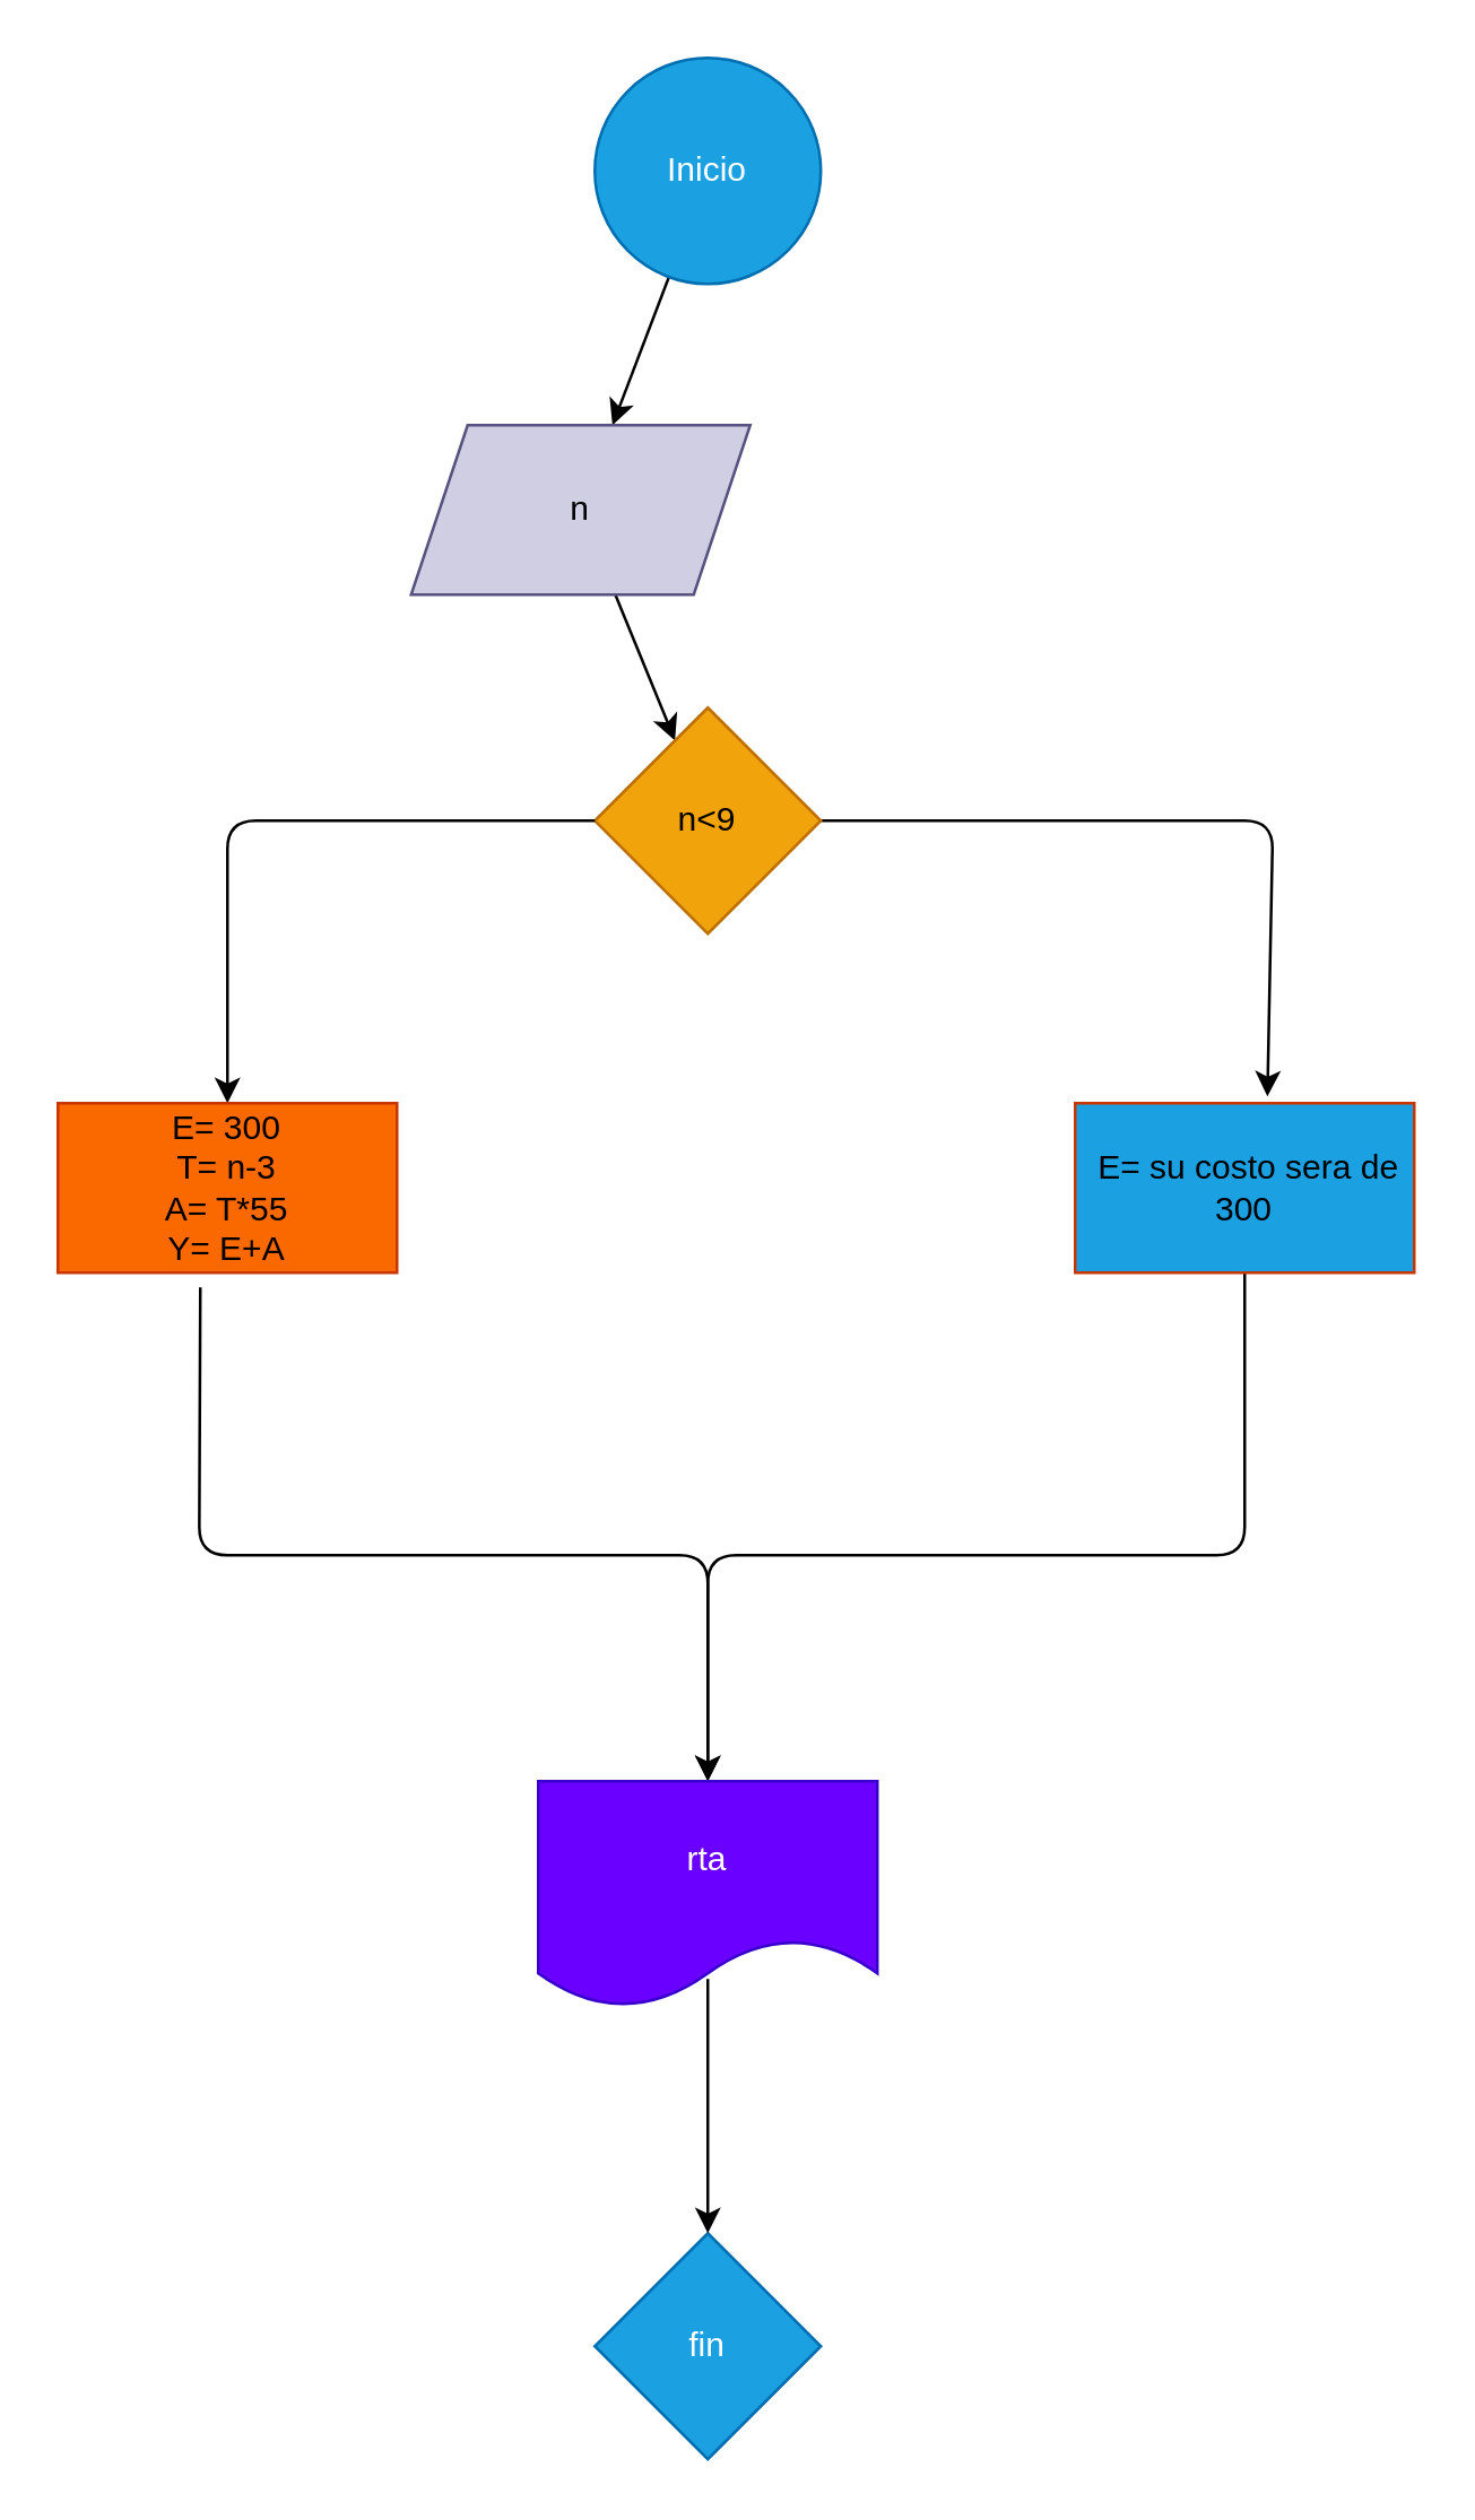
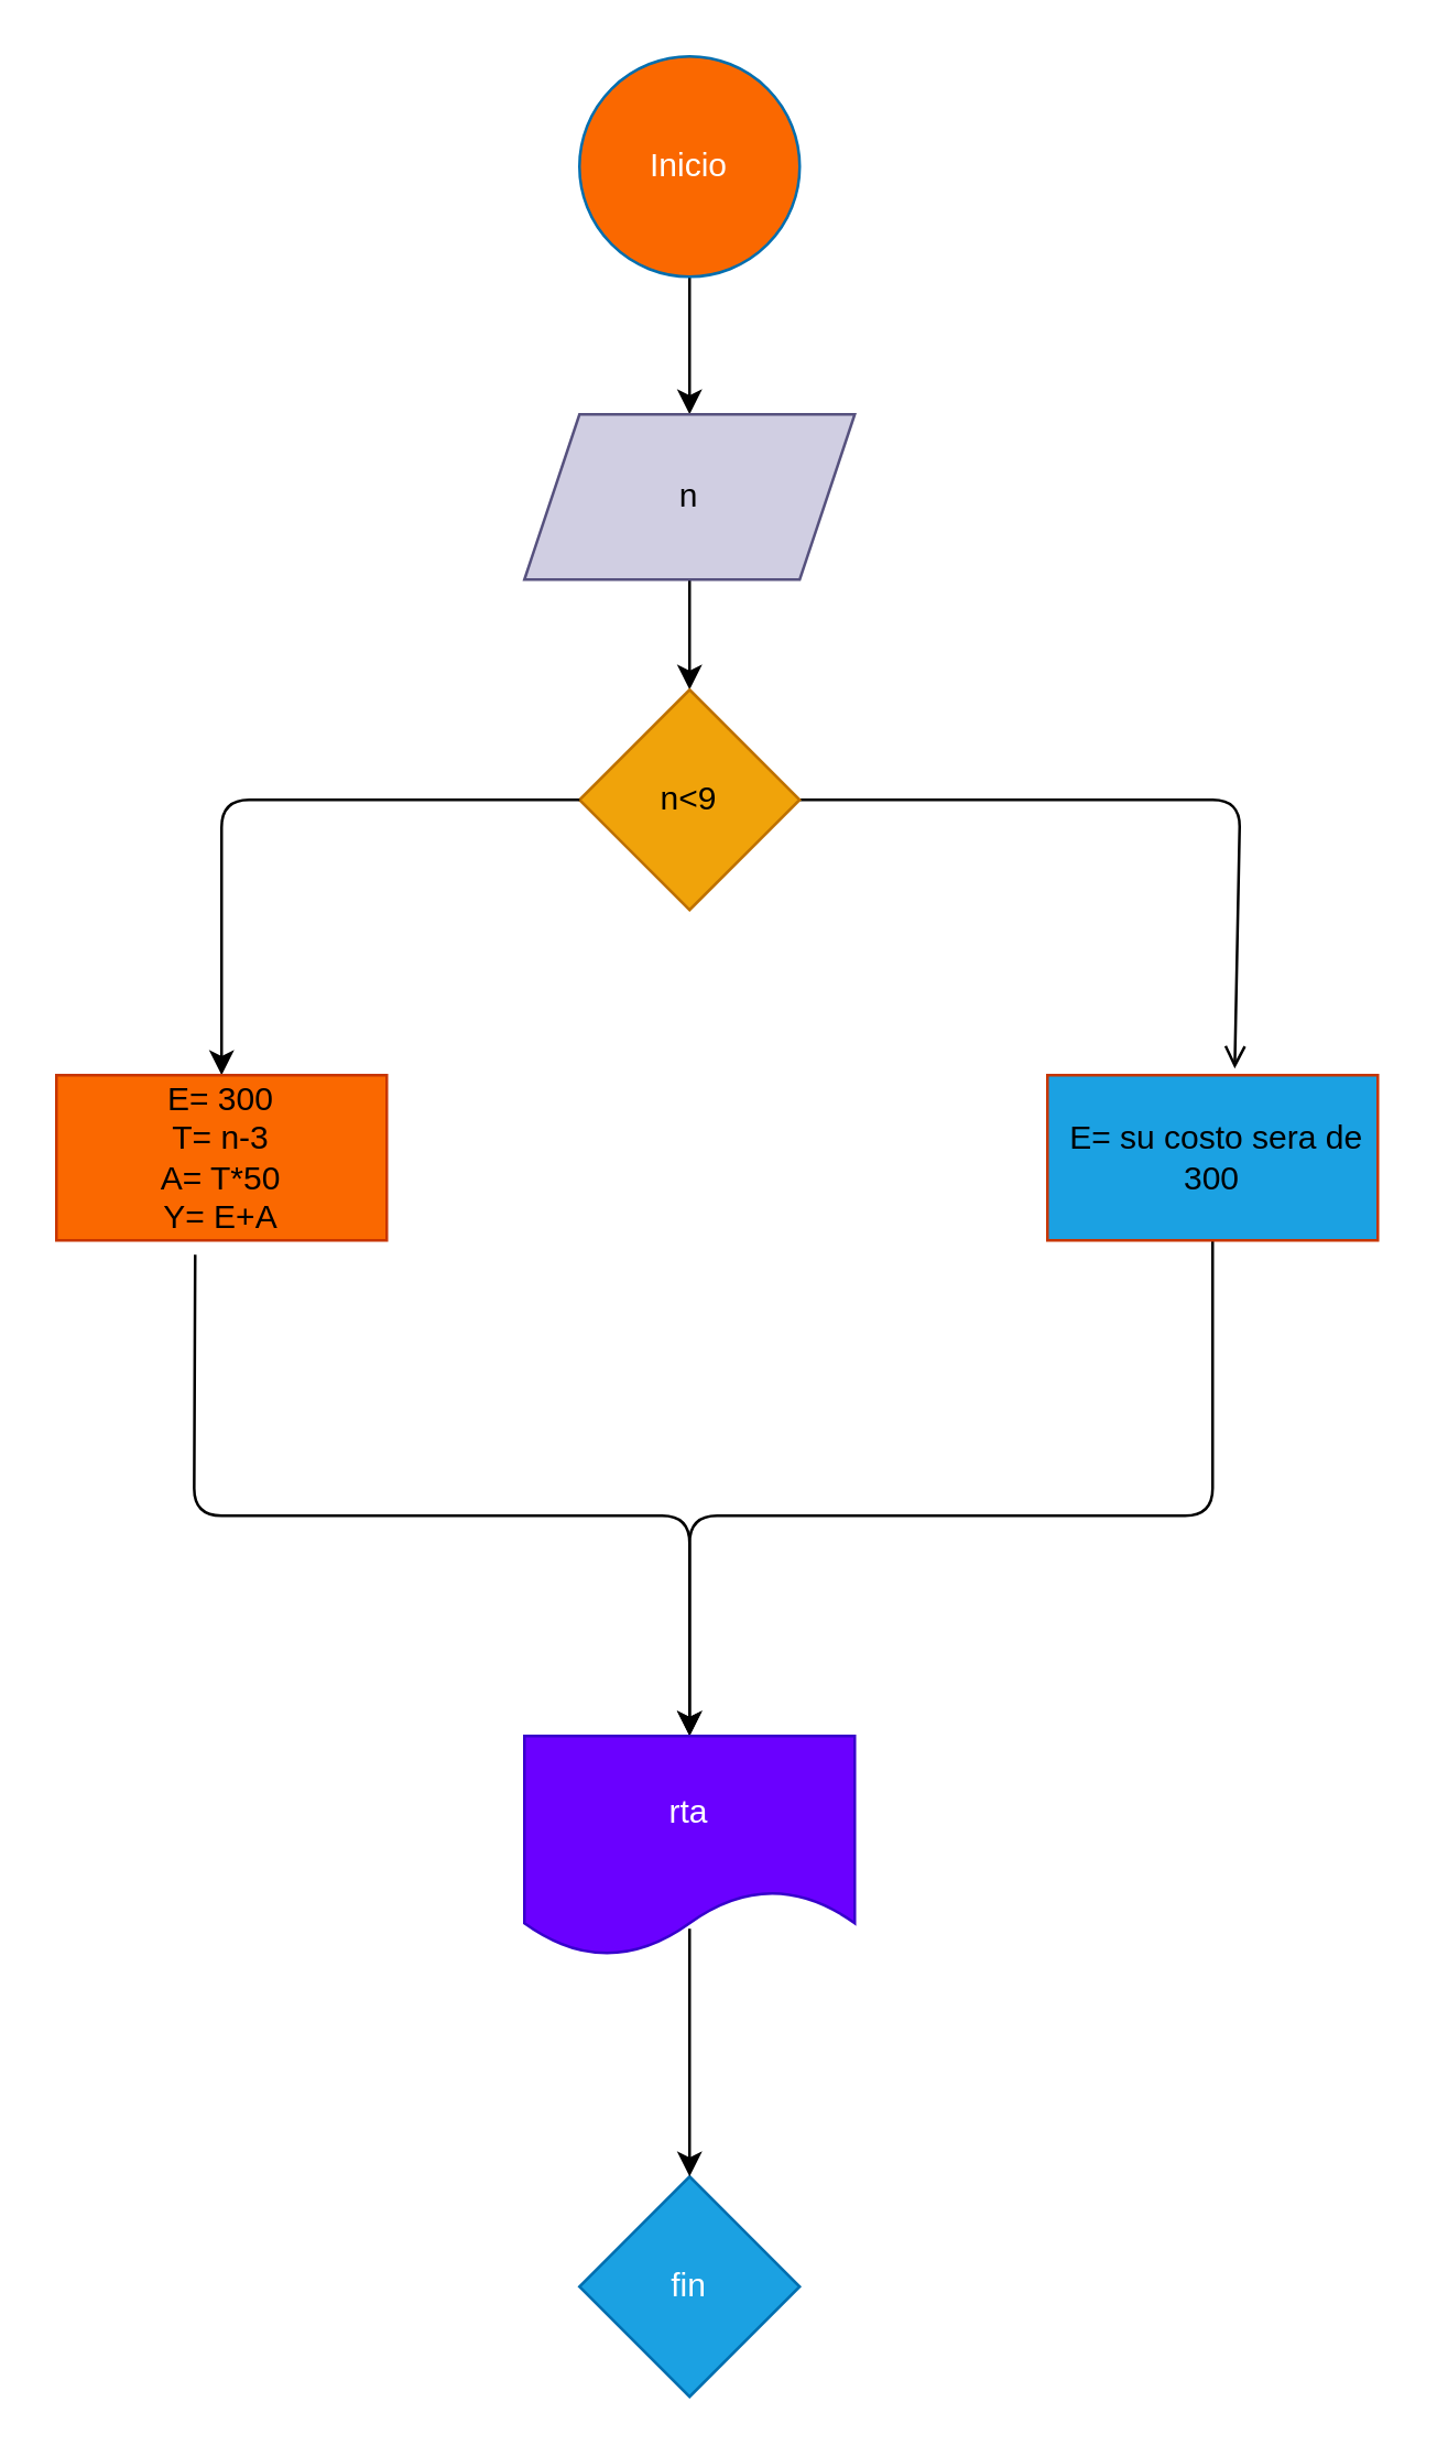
  <mxCell id="0" />
  <mxCell id="1" parent="0" />
  <mxCell id="2" value="" style="edgeStyle=none;html=1;" edge="1" parent="1" source="3" target="5"><mxGeometry relative="1" as="geometry" /></mxCell>
- <mxCell id="3" value="Inicio" style="ellipse;whiteSpace=wrap;html=1;fillColor=#1ba1e2;fontColor=#ffffff;strokeColor=#006EAF;" vertex="1" parent="1"><mxGeometry x="210" y="20" width="80" height="80" as="geometry" /></mxCell>
+ <mxCell id="3" value="Inicio" style="ellipse;whiteSpace=wrap;html=1;fillColor=#fa6800;fontColor=#ffffff;strokeColor=#006EAF;" vertex="1" parent="1"><mxGeometry x="210" y="20" width="80" height="80" as="geometry" /></mxCell>
  <mxCell id="4" value="" style="edgeStyle=none;html=1;" edge="1" parent="1" source="5" target="7"><mxGeometry relative="1" as="geometry" /></mxCell>
- <mxCell id="5" value="n" style="shape=parallelogram;perimeter=parallelogramPerimeter;whiteSpace=wrap;html=1;fixedSize=1;fillColor=#d0cee2;strokeColor=#56517e;" vertex="1" parent="1"><mxGeometry x="145" y="150" width="120" height="60" as="geometry" /></mxCell>
- <mxCell id="6" value="" style="edgeStyle=none;html=1;entryX=0.567;entryY=-0.04;entryDx=0;entryDy=0;entryPerimeter=0;" edge="1" parent="1" source="7" target="9"><mxGeometry relative="1" as="geometry"><Array as="points"><mxPoint x="450" y="290" /></Array></mxGeometry></mxCell>
+ <mxCell id="5" value="n" style="shape=parallelogram;perimeter=parallelogramPerimeter;whiteSpace=wrap;html=1;fixedSize=1;fillColor=#d0cee2;strokeColor=#56517e;" vertex="1" parent="1"><mxGeometry x="190" y="150" width="120" height="60" as="geometry" /></mxCell>
+ <mxCell id="6" value="" style="edgeStyle=none;html=1;entryX=0.567;entryY=-0.04;entryDx=0;entryDy=0;entryPerimeter=0;endArrow=open;" edge="1" parent="1" source="7" target="9"><mxGeometry relative="1" as="geometry"><Array as="points"><mxPoint x="450" y="290" /></Array></mxGeometry></mxCell>
  <mxCell id="7" value="n&amp;lt;9" style="rhombus;whiteSpace=wrap;html=1;fillColor=#f0a30a;fontColor=#000000;strokeColor=#BD7000;" vertex="1" parent="1"><mxGeometry x="210" y="250" width="80" height="80" as="geometry" /></mxCell>
  <mxCell id="8" value="" style="edgeStyle=none;html=1;" edge="1" parent="1" source="9"><mxGeometry relative="1" as="geometry"><mxPoint x="250" y="630" as="targetPoint" /><Array as="points"><mxPoint x="440" y="550" /><mxPoint x="250" y="550" /></Array></mxGeometry></mxCell>
  <mxCell id="9" value="&amp;nbsp;E= su costo sera de 300" style="whiteSpace=wrap;html=1;fillColor=#1ba1e2;fontColor=#000000;strokeColor=#C73500;" vertex="1" parent="1"><mxGeometry x="380" y="390" width="120" height="60" as="geometry" /></mxCell>
  <mxCell id="10" value="" style="endArrow=classic;html=1;exitX=0;exitY=0.5;exitDx=0;exitDy=0;entryX=0.5;entryY=0;entryDx=0;entryDy=0;" edge="1" parent="1" source="7" target="11"><mxGeometry width="50" height="50" relative="1" as="geometry"><mxPoint x="290" y="310" as="sourcePoint" /><mxPoint x="80" y="330" as="targetPoint" /><Array as="points"><mxPoint x="80" y="290" /></Array></mxGeometry></mxCell>
- <mxCell id="11" value="E= 300&lt;br&gt;T= n-3&lt;br&gt;A= T*55&lt;br&gt;Y= E+A" style="whiteSpace=wrap;html=1;fillColor=#fa6800;fontColor=#000000;strokeColor=#C73500;" vertex="1" parent="1"><mxGeometry x="20" y="390" width="120" height="60" as="geometry" /></mxCell>
+ <mxCell id="11" value="E= 300&lt;br&gt;T= n-3&lt;br&gt;A= T*50&lt;br&gt;Y= E+A" style="whiteSpace=wrap;html=1;fillColor=#fa6800;fontColor=#000000;strokeColor=#C73500;" vertex="1" parent="1"><mxGeometry x="20" y="390" width="120" height="60" as="geometry" /></mxCell>
  <mxCell id="12" value="" style="endArrow=classic;html=1;exitX=0.42;exitY=1.087;exitDx=0;exitDy=0;exitPerimeter=0;entryX=0.5;entryY=0;entryDx=0;entryDy=0;" edge="1" parent="1" source="11"><mxGeometry width="50" height="50" relative="1" as="geometry"><mxPoint x="290" y="410" as="sourcePoint" /><mxPoint x="250" y="630" as="targetPoint" /><Array as="points"><mxPoint x="70" y="550" /><mxPoint x="250" y="550" /></Array></mxGeometry></mxCell>
  <mxCell id="13" value="fin" style="rhombus;whiteSpace=wrap;html=1;fillColor=#1ba1e2;fontColor=#ffffff;strokeColor=#006EAF;" vertex="1" parent="1"><mxGeometry x="210" y="790" width="80" height="80" as="geometry" /></mxCell>
  <mxCell id="14" value="rta" style="shape=document;whiteSpace=wrap;html=1;boundedLbl=1;fillColor=#6a00ff;fontColor=#ffffff;strokeColor=#3700CC;" vertex="1" parent="1"><mxGeometry x="190" y="630" width="120" height="80" as="geometry" /></mxCell>
  <mxCell id="15" value="" style="endArrow=classic;html=1;" edge="1" parent="1" target="13"><mxGeometry width="50" height="50" relative="1" as="geometry"><mxPoint x="250" y="700" as="sourcePoint" /><mxPoint x="340" y="570" as="targetPoint" /></mxGeometry></mxCell>
